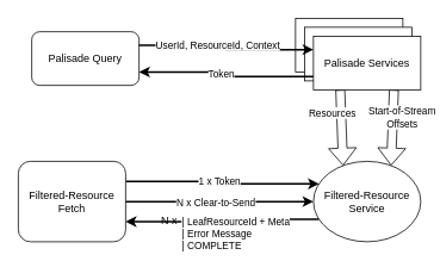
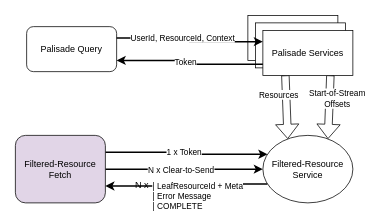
  <mxCell id="0" />
  <mxCell id="1" parent="0" />
  <mxCell id="2" value="Palisade Services" style="rounded=0;whiteSpace=wrap;html=1;" parent="1" vertex="1"><mxGeometry x="330" y="20" width="120" height="60" as="geometry" /></mxCell>
  <mxCell id="3" style="edgeStyle=orthogonalEdgeStyle;rounded=0;orthogonalLoop=1;jettySize=auto;html=1;exitX=1;exitY=0.25;exitDx=0;exitDy=0;entryX=0;entryY=0.25;entryDx=0;entryDy=0;strokeWidth=2;" parent="1" source="7" target="13" edge="1"><mxGeometry relative="1" as="geometry"><mxPoint x="340" y="195" as="targetPoint" /></mxGeometry></mxCell>
  <mxCell id="4" value="1 x Token" style="edgeLabel;html=1;align=center;verticalAlign=middle;resizable=0;points=[];" parent="3" vertex="1" connectable="0"><mxGeometry x="-0.123" y="1" relative="1" as="geometry"><mxPoint x="8" as="offset" /></mxGeometry></mxCell>
  <mxCell id="5" style="edgeStyle=orthogonalEdgeStyle;rounded=0;orthogonalLoop=1;jettySize=auto;html=1;exitX=1;exitY=0.5;exitDx=0;exitDy=0;strokeWidth=2;" parent="1" source="7" target="13" edge="1"><mxGeometry relative="1" as="geometry" /></mxCell>
  <mxCell id="6" value="N x Clear-to-Send" style="edgeLabel;html=1;align=center;verticalAlign=middle;resizable=0;points=[];" parent="5" vertex="1" connectable="0"><mxGeometry x="-0.257" y="1" relative="1" as="geometry"><mxPoint x="22" y="1" as="offset" /></mxGeometry></mxCell>
- <mxCell id="7" value="Filtered-Resource Fetch" style="rounded=1;whiteSpace=wrap;html=1;" parent="1" vertex="1"><mxGeometry x="20" y="180" width="120" height="90" as="geometry" /></mxCell>
+ <mxCell id="7" value="Filtered-Resource Fetch" style="rounded=1;whiteSpace=wrap;html=1;fillColor=#e1d5e7;" parent="1" vertex="1"><mxGeometry x="20" y="180" width="120" height="90" as="geometry" /></mxCell>
  <mxCell id="8" value="Palisade Query" style="rounded=1;whiteSpace=wrap;html=1;" parent="1" vertex="1"><mxGeometry x="35" y="35" width="120" height="60" as="geometry" /></mxCell>
  <mxCell id="9" style="edgeStyle=orthogonalEdgeStyle;rounded=0;orthogonalLoop=1;jettySize=auto;html=1;exitX=0;exitY=0.75;exitDx=0;exitDy=0;entryX=1;entryY=0.75;entryDx=0;entryDy=0;strokeWidth=2;" parent="1" source="13" target="7" edge="1"><mxGeometry relative="1" as="geometry"><mxPoint x="340" y="225" as="sourcePoint" /></mxGeometry></mxCell>
  <mxCell id="10" value="&lt;div align=&quot;left&quot;&gt;| LeafResourceId + Meta&lt;br&gt;&lt;/div&gt;&lt;div align=&quot;left&quot;&gt;| Error Message&lt;/div&gt;&lt;div align=&quot;left&quot;&gt;| COMPLETE&lt;br&gt;&lt;/div&gt;" style="edgeLabel;html=1;align=right;verticalAlign=middle;resizable=0;points=[];" parent="9" vertex="1" connectable="0"><mxGeometry x="0.106" y="1" relative="1" as="geometry"><mxPoint x="86" y="11.5" as="offset" /></mxGeometry></mxCell>
  <mxCell id="11" value="Palisade Services" style="rounded=0;whiteSpace=wrap;html=1;" parent="1" vertex="1"><mxGeometry x="340" y="30" width="120" height="60" as="geometry" /></mxCell>
  <mxCell id="12" value="Palisade Services" style="rounded=0;whiteSpace=wrap;html=1;" parent="1" vertex="1"><mxGeometry x="350" y="40" width="120" height="60" as="geometry" /></mxCell>
  <mxCell id="13" value="&lt;div&gt;Filtered-Resource&lt;/div&gt;&lt;div&gt;Service&lt;br&gt;&lt;/div&gt;" style="ellipse;whiteSpace=wrap;html=1;" parent="1" vertex="1"><mxGeometry x="350" y="180" width="120" height="90" as="geometry" /></mxCell>
  <mxCell id="14" style="edgeStyle=orthogonalEdgeStyle;rounded=0;orthogonalLoop=1;jettySize=auto;html=1;exitX=1;exitY=0.25;exitDx=0;exitDy=0;entryX=0;entryY=0.25;entryDx=0;entryDy=0;strokeWidth=2;" parent="1" source="8" target="12" edge="1"><mxGeometry relative="1" as="geometry" /></mxCell>
  <mxCell id="15" value="UserId, ResourceId, Context" style="edgeLabel;html=1;align=center;verticalAlign=middle;resizable=0;points=[];" parent="14" vertex="1" connectable="0"><mxGeometry x="-0.129" y="1" relative="1" as="geometry"><mxPoint as="offset" /></mxGeometry></mxCell>
  <mxCell id="16" style="edgeStyle=orthogonalEdgeStyle;rounded=0;orthogonalLoop=1;jettySize=auto;html=1;exitX=0;exitY=0.75;exitDx=0;exitDy=0;entryX=1;entryY=0.75;entryDx=0;entryDy=0;strokeWidth=2;" parent="1" source="12" target="8" edge="1"><mxGeometry relative="1" as="geometry" /></mxCell>
  <mxCell id="17" value="Token" style="edgeLabel;html=1;align=center;verticalAlign=middle;resizable=0;points=[];" parent="16" vertex="1" connectable="0"><mxGeometry x="0.089" y="1" relative="1" as="geometry"><mxPoint as="offset" /></mxGeometry></mxCell>
  <mxCell id="18" value="" style="shape=flexArrow;endArrow=classic;html=1;exitX=0.25;exitY=1;exitDx=0;exitDy=0;entryX=0.25;entryY=0;entryDx=0;entryDy=0;fillColor=#ffffff;" parent="1" source="12" target="13" edge="1"><mxGeometry width="50" height="50" relative="1" as="geometry"><mxPoint x="360" y="170" as="sourcePoint" /><mxPoint x="390" y="170" as="targetPoint" /></mxGeometry></mxCell>
  <mxCell id="19" value="Resources" style="edgeLabel;html=1;align=center;verticalAlign=middle;resizable=0;points=[];" parent="18" vertex="1" connectable="0"><mxGeometry x="-0.4" y="-2" relative="1" as="geometry"><mxPoint x="-8" as="offset" /></mxGeometry></mxCell>
  <mxCell id="20" value="" style="shape=flexArrow;endArrow=classic;html=1;exitX=0.75;exitY=1;exitDx=0;exitDy=0;entryX=0.75;entryY=0;entryDx=0;entryDy=0;fillColor=#ffffff;" parent="1" source="12" target="13" edge="1"><mxGeometry width="50" height="50" relative="1" as="geometry"><mxPoint x="360" y="170" as="sourcePoint" /><mxPoint x="460" y="170" as="targetPoint" /></mxGeometry></mxCell>
  <mxCell id="21" value="&lt;div&gt;Start-of-Stream&lt;/div&gt;&lt;div&gt;Offsets&lt;br&gt;&lt;/div&gt;" style="edgeLabel;html=1;align=center;verticalAlign=middle;resizable=0;points=[];" parent="20" vertex="1" connectable="0"><mxGeometry x="-0.275" y="-3" relative="1" as="geometry"><mxPoint x="13" as="offset" /></mxGeometry></mxCell>
  <mxCell id="22" value="N x " style="text;html=1;strokeColor=none;fillColor=none;align=center;verticalAlign=middle;whiteSpace=wrap;rounded=0;" parent="1" vertex="1"><mxGeometry x="169" y="237" width="40" height="20" as="geometry" /></mxCell>
